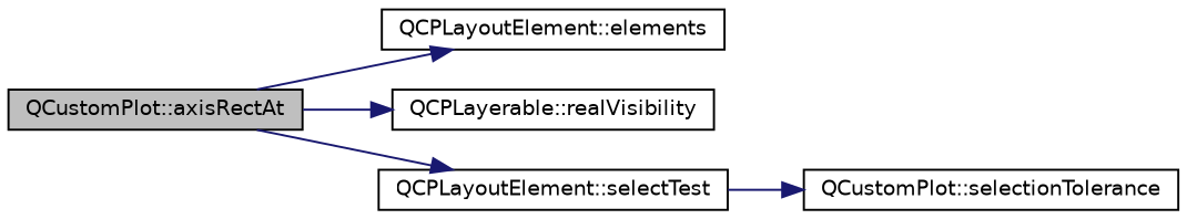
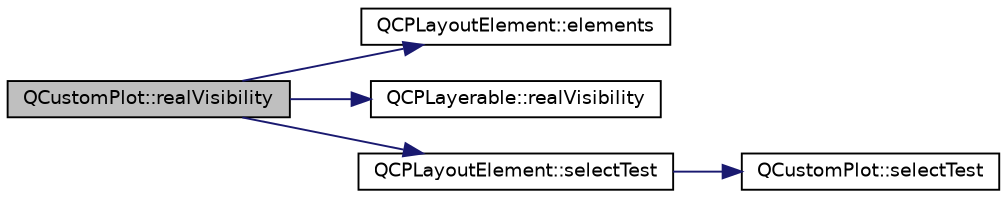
  digraph {
    rankdir=LR
    node [color=black fillcolor=white fontname=Helvetica fontsize=10 shape=record style=filled]
    edge [color=midnightblue fontname=Helvetica fontsize=10 labelfontname=Helvetica labelfontsize=10 style=solid]
-   n1 [fillcolor=grey75 fontcolor=black height=0.2 label="QCustomPlot::axisRectAt" width=0.4]
+   n1 [fillcolor=grey75 fontcolor=black height=0.2 label="QCustomPlot::realVisibility" width=0.4]
    n2 [height=0.2 label="QCPLayoutElement::elements" width=0.4]
    n3 [height=0.2 label="QCPLayerable::realVisibility" width=0.4]
    n4 [height=0.2 label="QCPLayoutElement::selectTest" width=0.4]
-   n5 [height=0.2 label="QCustomPlot::selectionTolerance" width=0.4]
+   n5 [height=0.2 label="QCustomPlot::selectTest" width=0.4]
    n1 -> n2
    n1 -> n3
    n1 -> n4
    n4 -> n5
  }
